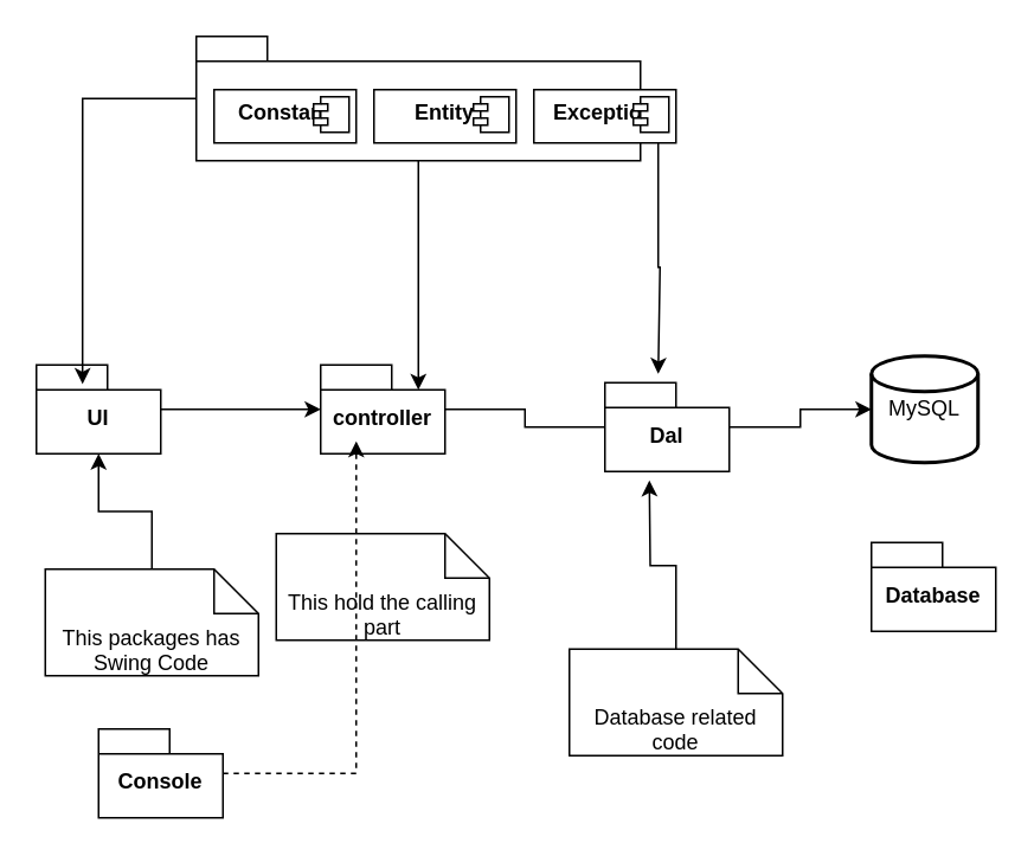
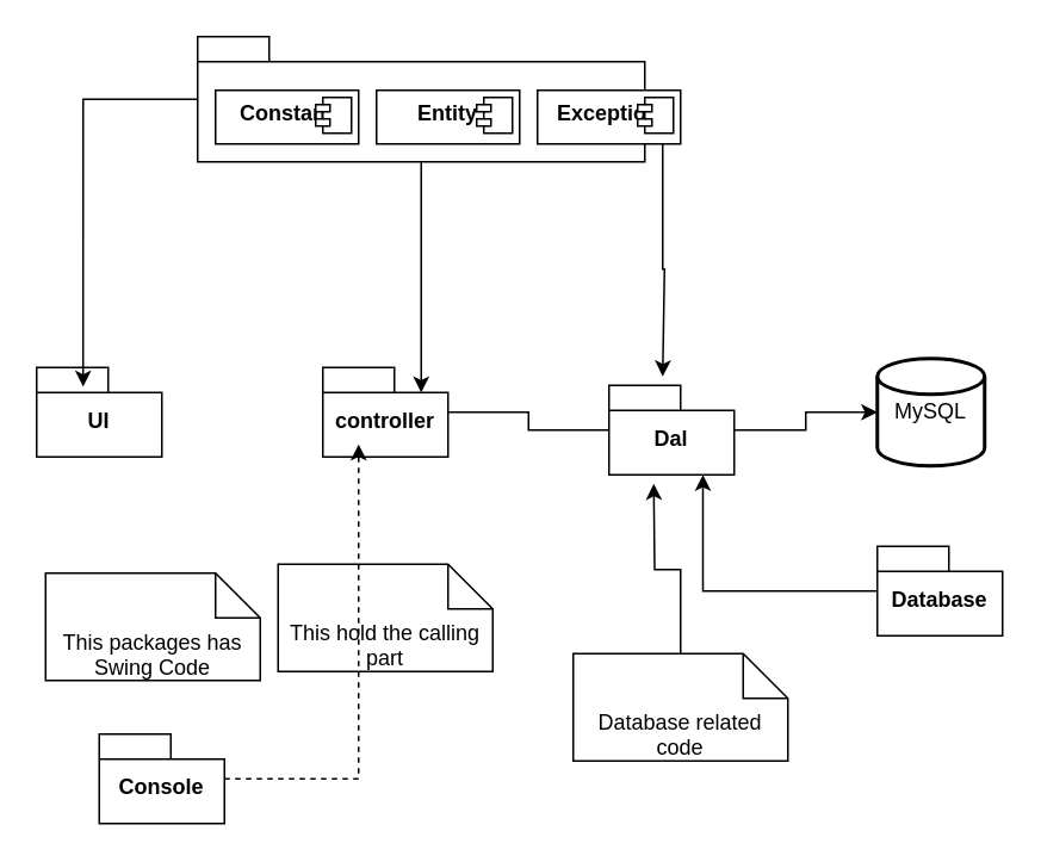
  <mxCell id="0" />
  <mxCell id="1" parent="0" />
- <mxCell id="2" value="" style="edgeStyle=orthogonalEdgeStyle;rounded=0;orthogonalLoop=1;jettySize=auto;html=1;" edge="1" parent="1" source="3" target="7"><mxGeometry relative="1" as="geometry" /></mxCell>
  <mxCell id="3" value="UI" style="shape=folder;fontStyle=1;spacingTop=10;tabWidth=40;tabHeight=14;tabPosition=left;html=1;whiteSpace=wrap;" vertex="1" parent="1"><mxGeometry x="20" y="205" width="70" height="50" as="geometry" /></mxCell>
  <mxCell id="4" value="MySQL" style="strokeWidth=2;html=1;shape=mxgraph.flowchart.database;whiteSpace=wrap;" vertex="1" parent="1"><mxGeometry x="490" y="200" width="60" height="60" as="geometry" /></mxCell>
  <mxCell id="5" value="Database" style="shape=folder;fontStyle=1;spacingTop=10;tabWidth=40;tabHeight=14;tabPosition=left;html=1;whiteSpace=wrap;" vertex="1" parent="1"><mxGeometry x="490" y="305" width="70" height="50" as="geometry" /></mxCell>
  <mxCell id="6" value="" style="edgeStyle=orthogonalEdgeStyle;rounded=0;orthogonalLoop=1;jettySize=auto;html=1;endArrow=none;" edge="1" parent="1" source="7" target="16"><mxGeometry relative="1" as="geometry" /></mxCell>
  <mxCell id="7" value="controller" style="shape=folder;fontStyle=1;spacingTop=10;tabWidth=40;tabHeight=14;tabPosition=left;html=1;whiteSpace=wrap;" vertex="1" parent="1"><mxGeometry x="180" y="205" width="70" height="50" as="geometry" /></mxCell>
- <mxCell id="8" value="" style="edgeStyle=orthogonalEdgeStyle;rounded=0;orthogonalLoop=1;jettySize=auto;html=1;" edge="1" parent="1" source="9" target="3"><mxGeometry relative="1" as="geometry" /></mxCell>
  <mxCell id="9" value="This packages has Swing Code" style="shape=note2;boundedLbl=1;whiteSpace=wrap;html=1;size=25;verticalAlign=top;align=center;" vertex="1" parent="1"><mxGeometry x="25" y="320" width="120" height="60" as="geometry" /></mxCell>
- <mxCell id="10" value="This hold the calling part" style="shape=note2;boundedLbl=1;whiteSpace=wrap;html=1;size=25;verticalAlign=top;align=center;" vertex="1" parent="1"><mxGeometry x="155" y="300" width="120" height="60" as="geometry" /></mxCell>
+ <mxCell id="10" value="This hold the calling part" style="shape=note2;boundedLbl=1;whiteSpace=wrap;html=1;size=25;verticalAlign=top;align=center;" vertex="1" parent="1"><mxGeometry x="155" y="315" width="120" height="60" as="geometry" /></mxCell>
  <mxCell id="11" value="Console" style="shape=folder;fontStyle=1;spacingTop=10;tabWidth=40;tabHeight=14;tabPosition=left;html=1;whiteSpace=wrap;" vertex="1" parent="1"><mxGeometry x="55" y="410" width="70" height="50" as="geometry" /></mxCell>
  <mxCell id="12" style="edgeStyle=orthogonalEdgeStyle;rounded=0;orthogonalLoop=1;jettySize=auto;html=1;entryX=0.286;entryY=0.86;entryDx=0;entryDy=0;entryPerimeter=0;dashed=1;" edge="1" parent="1" source="11" target="7"><mxGeometry relative="1" as="geometry" /></mxCell>
  <mxCell id="13" style="edgeStyle=orthogonalEdgeStyle;rounded=0;orthogonalLoop=1;jettySize=auto;html=1;" edge="1" parent="1" source="14"><mxGeometry relative="1" as="geometry"><mxPoint x="365" y="270" as="targetPoint" /></mxGeometry></mxCell>
  <mxCell id="14" value="Database related code" style="shape=note2;boundedLbl=1;whiteSpace=wrap;html=1;size=25;verticalAlign=top;align=center;" vertex="1" parent="1"><mxGeometry x="320" y="365" width="120" height="60" as="geometry" /></mxCell>
  <mxCell id="15" value="" style="edgeStyle=orthogonalEdgeStyle;rounded=0;orthogonalLoop=1;jettySize=auto;html=1;" edge="1" parent="1" source="16" target="4"><mxGeometry relative="1" as="geometry" /></mxCell>
  <mxCell id="16" value="Dal" style="shape=folder;fontStyle=1;spacingTop=10;tabWidth=40;tabHeight=14;tabPosition=left;html=1;whiteSpace=wrap;" vertex="1" parent="1"><mxGeometry x="340" y="215" width="70" height="50" as="geometry" /></mxCell>
+ <mxCell id="17" style="edgeStyle=orthogonalEdgeStyle;rounded=0;orthogonalLoop=1;jettySize=auto;html=1;entryX=0.75;entryY=1;entryDx=0;entryDy=0;entryPerimeter=0;" edge="1" parent="1" source="5" target="16"><mxGeometry relative="1" as="geometry" /></mxCell>
  <mxCell id="18" style="edgeStyle=orthogonalEdgeStyle;rounded=0;orthogonalLoop=1;jettySize=auto;html=1;" edge="1" parent="1" source="19"><mxGeometry relative="1" as="geometry"><mxPoint x="370" y="210" as="targetPoint" /><Array as="points"><mxPoint x="370" y="55" /><mxPoint x="370" y="150" /><mxPoint x="371" y="150" /></Array></mxGeometry></mxCell>
  <mxCell id="19" value="" style="shape=folder;fontStyle=1;spacingTop=10;tabWidth=40;tabHeight=14;tabPosition=left;html=1;whiteSpace=wrap;" vertex="1" parent="1"><mxGeometry x="110" y="20" width="250" height="70" as="geometry" /></mxCell>
  <mxCell id="20" style="edgeStyle=orthogonalEdgeStyle;rounded=0;orthogonalLoop=1;jettySize=auto;html=1;entryX=0.371;entryY=0.216;entryDx=0;entryDy=0;entryPerimeter=0;" edge="1" parent="1" source="19" target="3"><mxGeometry relative="1" as="geometry" /></mxCell>
  <mxCell id="21" style="edgeStyle=orthogonalEdgeStyle;rounded=0;orthogonalLoop=1;jettySize=auto;html=1;entryX=0;entryY=0;entryDx=55;entryDy=14;entryPerimeter=0;" edge="1" parent="1" source="19" target="7"><mxGeometry relative="1" as="geometry" /></mxCell>
  <mxCell id="22" value="&lt;p style=&quot;margin:0px;margin-top:6px;text-align:center;&quot;&gt;&lt;b&gt;Constant&lt;/b&gt;&lt;/p&gt;" style="align=left;overflow=fill;html=1;dropTarget=0;whiteSpace=wrap;" vertex="1" parent="1"><mxGeometry x="120" y="50" width="80" height="30" as="geometry" /></mxCell>
  <mxCell id="23" value="" style="shape=component;jettyWidth=8;jettyHeight=4;" vertex="1" parent="22"><mxGeometry x="1" width="20" height="20" relative="1" as="geometry"><mxPoint x="-24" y="4" as="offset" /></mxGeometry></mxCell>
  <mxCell id="24" value="&lt;p style=&quot;margin:0px;margin-top:6px;text-align:center;&quot;&gt;&lt;b&gt;Entity&lt;/b&gt;&lt;/p&gt;" style="align=left;overflow=fill;html=1;dropTarget=0;whiteSpace=wrap;" vertex="1" parent="1"><mxGeometry x="210" y="50" width="80" height="30" as="geometry" /></mxCell>
  <mxCell id="25" value="" style="shape=component;jettyWidth=8;jettyHeight=4;" vertex="1" parent="24"><mxGeometry x="1" width="20" height="20" relative="1" as="geometry"><mxPoint x="-24" y="4" as="offset" /></mxGeometry></mxCell>
  <mxCell id="26" value="&lt;p style=&quot;margin:0px;margin-top:6px;text-align:center;&quot;&gt;&lt;b&gt;Exception&lt;/b&gt;&lt;/p&gt;" style="align=left;overflow=fill;html=1;dropTarget=0;whiteSpace=wrap;" vertex="1" parent="1"><mxGeometry x="300" y="50" width="80" height="30" as="geometry" /></mxCell>
  <mxCell id="27" value="" style="shape=component;jettyWidth=8;jettyHeight=4;" vertex="1" parent="26"><mxGeometry x="1" width="20" height="20" relative="1" as="geometry"><mxPoint x="-24" y="4" as="offset" /></mxGeometry></mxCell>
